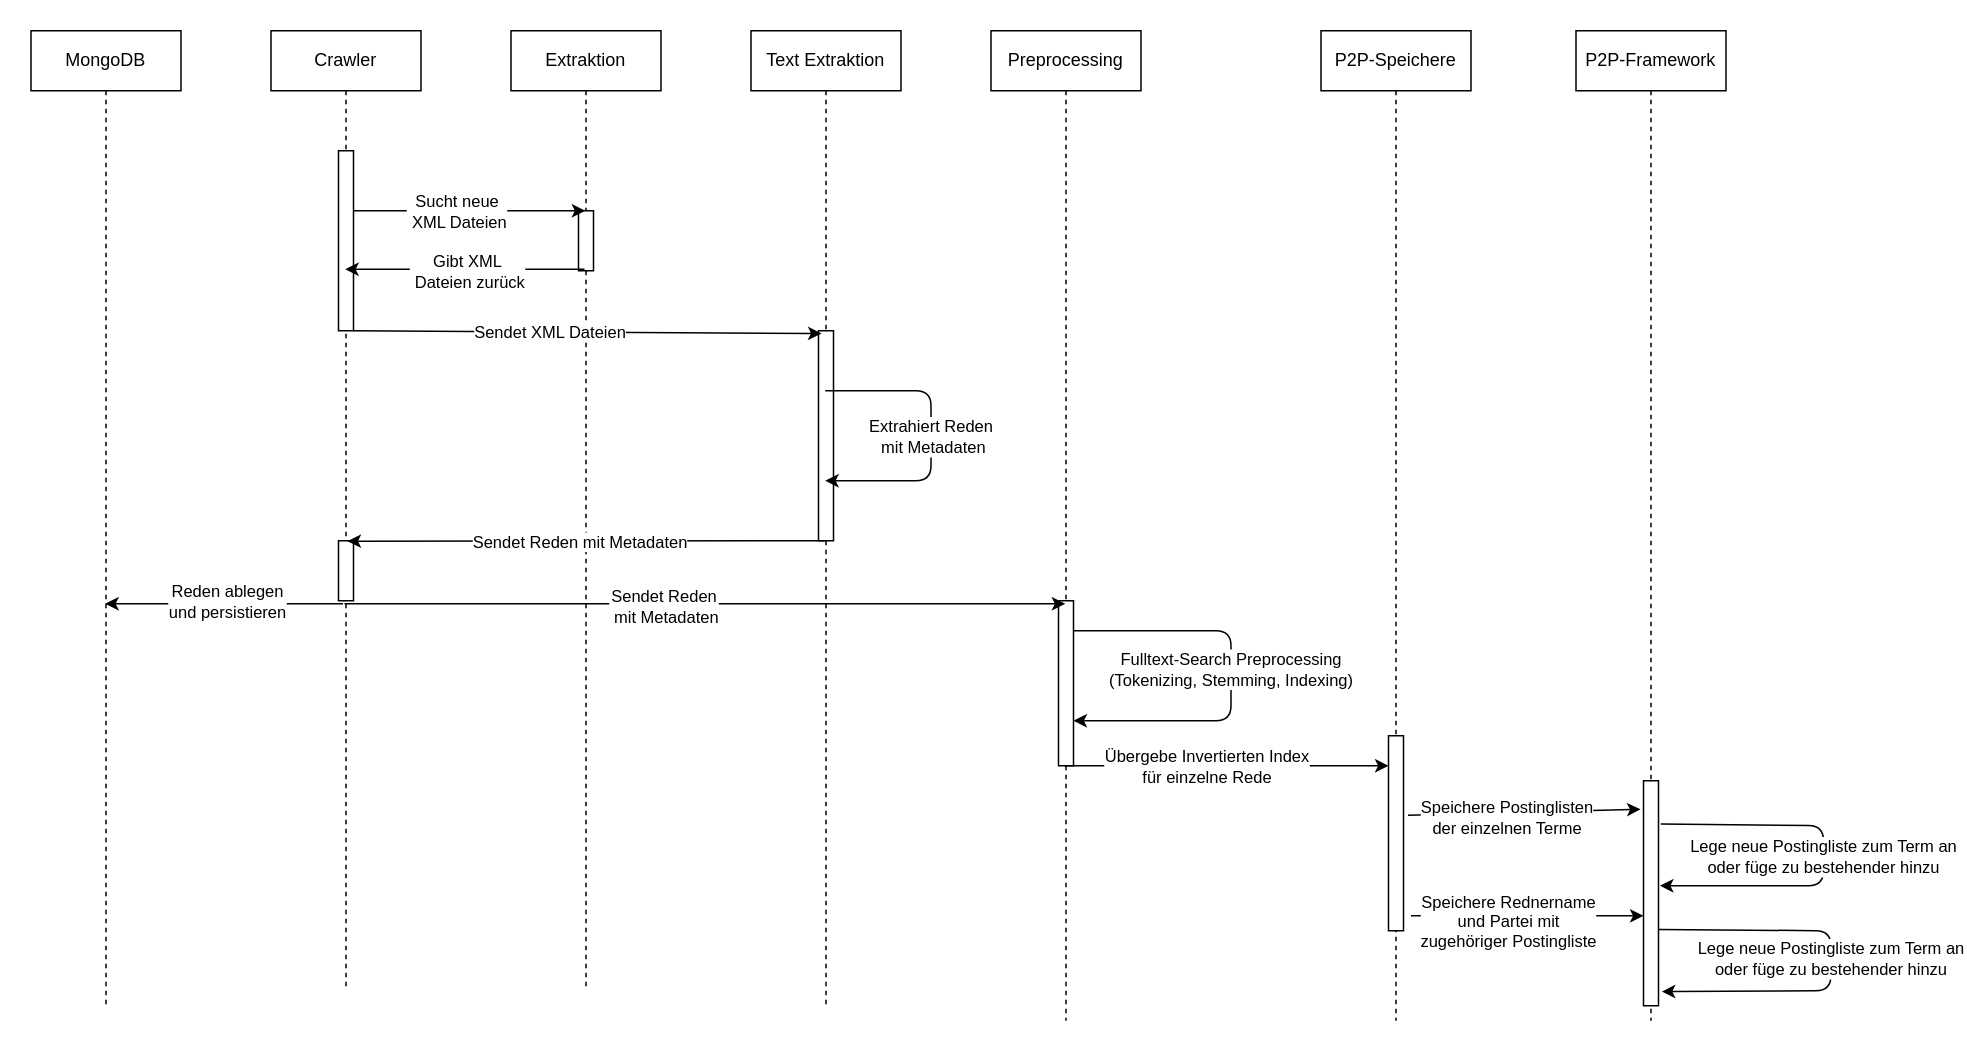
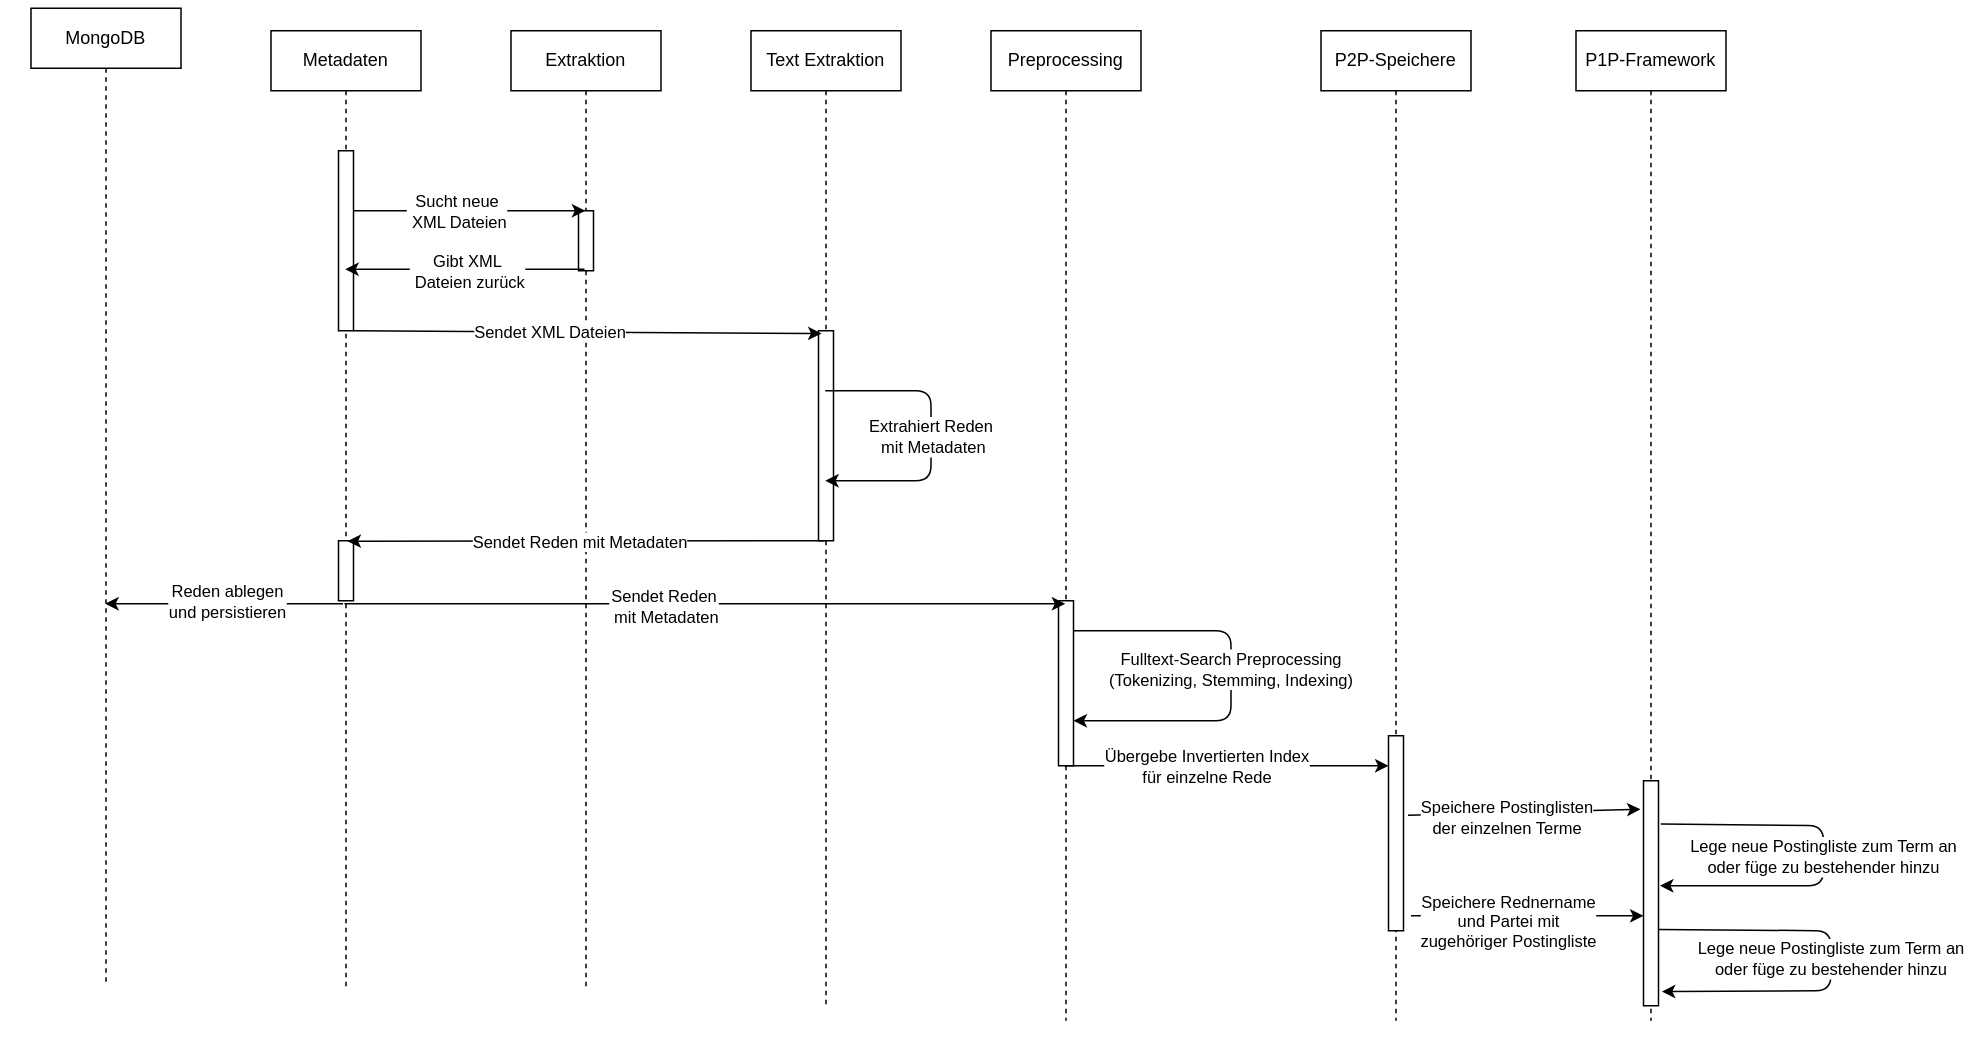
  <mxCell id="0" />
  <mxCell id="1" parent="0" />
- <mxCell id="2" value="Crawler" style="shape=umlLifeline;perimeter=lifelinePerimeter;whiteSpace=wrap;html=1;container=1;collapsible=0;recursiveResize=0;outlineConnect=0;" parent="1" vertex="1"><mxGeometry x="180" y="20" width="100" height="640" as="geometry" /></mxCell>
+ <mxCell id="2" value="Metadaten" style="shape=umlLifeline;perimeter=lifelinePerimeter;whiteSpace=wrap;html=1;container=1;collapsible=0;recursiveResize=0;outlineConnect=0;" parent="1" vertex="1"><mxGeometry x="180" y="20" width="100" height="640" as="geometry" /></mxCell>
  <mxCell id="3" value="" style="html=1;points=[];perimeter=orthogonalPerimeter;" parent="2" vertex="1"><mxGeometry x="45" y="80" width="10" height="120" as="geometry" /></mxCell>
  <mxCell id="4" value="" style="html=1;points=[];perimeter=orthogonalPerimeter;" parent="2" vertex="1"><mxGeometry x="45" y="340" width="10" height="40" as="geometry" /></mxCell>
  <mxCell id="5" value="Extraktion" style="shape=umlLifeline;perimeter=lifelinePerimeter;whiteSpace=wrap;html=1;container=1;collapsible=0;recursiveResize=0;outlineConnect=0;" parent="1" vertex="1"><mxGeometry x="340" y="20" width="100" height="640" as="geometry" /></mxCell>
  <mxCell id="6" value="" style="html=1;points=[];perimeter=orthogonalPerimeter;" parent="5" vertex="1"><mxGeometry x="45" y="120" width="10" height="40" as="geometry" /></mxCell>
  <mxCell id="7" value="Text Extraktion" style="shape=umlLifeline;perimeter=lifelinePerimeter;whiteSpace=wrap;html=1;container=1;collapsible=0;recursiveResize=0;outlineConnect=0;" parent="1" vertex="1"><mxGeometry x="500" y="20" width="100" height="650" as="geometry" /></mxCell>
  <mxCell id="8" value="" style="html=1;points=[];perimeter=orthogonalPerimeter;" parent="7" vertex="1"><mxGeometry x="45" y="200" width="10" height="140" as="geometry" /></mxCell>
- <mxCell id="9" value="MongoDB" style="shape=umlLifeline;perimeter=lifelinePerimeter;whiteSpace=wrap;html=1;container=1;collapsible=0;recursiveResize=0;outlineConnect=0;" parent="1" vertex="1"><mxGeometry y="20" width="100" height="650" as="geometry" x="20" /></mxCell>
+ <mxCell id="9" value="MongoDB" style="shape=umlLifeline;perimeter=lifelinePerimeter;whiteSpace=wrap;html=1;container=1;collapsible=0;recursiveResize=0;outlineConnect=0;" parent="1" vertex="1"><mxGeometry x="20" y="5" width="100" height="650" as="geometry" /></mxCell>
  <mxCell id="10" value="" style="endArrow=classic;html=1;" parent="1" source="3" target="5" edge="1"><mxGeometry width="50" height="50" relative="1" as="geometry"><mxPoint x="250" y="140" as="sourcePoint" /><mxPoint x="340" y="190" as="targetPoint" /><Array as="points"><mxPoint x="310" y="140" /></Array></mxGeometry></mxCell>
  <mxCell id="11" value="Sucht neue&lt;br&gt;&amp;nbsp;XML Dateien" style="edgeLabel;html=1;align=center;verticalAlign=middle;resizable=0;points=[];" parent="10" vertex="1" connectable="0"><mxGeometry x="-0.26" relative="1" as="geometry"><mxPoint x="11" as="offset" /></mxGeometry></mxCell>
  <mxCell id="12" value="" style="endArrow=classic;html=1;exitX=0.4;exitY=0.975;exitDx=0;exitDy=0;exitPerimeter=0;" parent="1" source="6" target="2" edge="1"><mxGeometry width="50" height="50" relative="1" as="geometry"><mxPoint x="310" y="360" as="sourcePoint" /><mxPoint x="360" y="310" as="targetPoint" /></mxGeometry></mxCell>
  <mxCell id="13" value="Gibt XML&lt;br&gt;&amp;nbsp;Dateien zurück" style="edgeLabel;html=1;align=center;verticalAlign=middle;resizable=0;points=[];" parent="12" vertex="1" connectable="0"><mxGeometry x="0.304" y="2" relative="1" as="geometry"><mxPoint x="25" y="-1" as="offset" /></mxGeometry></mxCell>
  <mxCell id="14" value="" style="endArrow=classic;html=1;entryX=0.2;entryY=0.013;entryDx=0;entryDy=0;entryPerimeter=0;" parent="1" source="3" target="8" edge="1"><mxGeometry width="50" height="50" relative="1" as="geometry"><mxPoint x="360" y="310" as="sourcePoint" /><mxPoint x="540" y="230" as="targetPoint" /></mxGeometry></mxCell>
  <mxCell id="15" value="Sendet XML Dateien" style="edgeLabel;html=1;align=center;verticalAlign=middle;resizable=0;points=[];" parent="14" vertex="1" connectable="0"><mxGeometry x="-0.162" relative="1" as="geometry"><mxPoint as="offset" /></mxGeometry></mxCell>
  <mxCell id="16" value="" style="endArrow=classic;html=1;" parent="1" source="7" target="7" edge="1"><mxGeometry width="50" height="50" relative="1" as="geometry"><mxPoint x="580" y="270" as="sourcePoint" /><mxPoint x="620" y="320" as="targetPoint" /><Array as="points"><mxPoint x="620" y="260" /><mxPoint x="620" y="320" /></Array></mxGeometry></mxCell>
  <mxCell id="17" value="Extrahiert Reden&lt;br&gt;&amp;nbsp;mit Metadaten" style="edgeLabel;html=1;align=center;verticalAlign=middle;resizable=0;points=[];" parent="16" vertex="1" connectable="0"><mxGeometry x="-0.231" y="-1" relative="1" as="geometry"><mxPoint y="24" as="offset" /></mxGeometry></mxCell>
  <mxCell id="18" value="" style="endArrow=classic;html=1;exitX=0.4;exitY=1;exitDx=0;exitDy=0;exitPerimeter=0;entryX=0.6;entryY=0.007;entryDx=0;entryDy=0;entryPerimeter=0;" parent="1" source="8" target="4" edge="1"><mxGeometry width="50" height="50" relative="1" as="geometry"><mxPoint x="400" y="420" as="sourcePoint" /><mxPoint x="450" y="370" as="targetPoint" /></mxGeometry></mxCell>
  <mxCell id="19" value="Sendet Reden mit Metadaten" style="edgeLabel;html=1;align=center;verticalAlign=middle;resizable=0;points=[];" parent="18" vertex="1" connectable="0"><mxGeometry x="0.151" y="2" relative="1" as="geometry"><mxPoint x="19" y="-2" as="offset" /></mxGeometry></mxCell>
  <mxCell id="20" value="Preprocessing" style="shape=umlLifeline;perimeter=lifelinePerimeter;whiteSpace=wrap;html=1;container=1;collapsible=0;recursiveResize=0;outlineConnect=0;" parent="1" vertex="1"><mxGeometry x="660" y="20" width="100" height="660" as="geometry" /></mxCell>
  <mxCell id="21" value="" style="html=1;points=[];perimeter=orthogonalPerimeter;" parent="20" vertex="1"><mxGeometry x="45" y="380" width="10" height="110" as="geometry" /></mxCell>
  <mxCell id="22" value="" style="endArrow=classic;html=1;exitX=0.4;exitY=1.05;exitDx=0;exitDy=0;exitPerimeter=0;" parent="1" source="4" target="20" edge="1"><mxGeometry width="50" height="50" relative="1" as="geometry"><mxPoint x="420" y="470" as="sourcePoint" /><mxPoint x="570" y="410" as="targetPoint" /></mxGeometry></mxCell>
  <mxCell id="23" value="Sendet Reden&lt;br&gt;&amp;nbsp;mit Metadaten" style="edgeLabel;html=1;align=center;verticalAlign=middle;resizable=0;points=[];" parent="22" vertex="1" connectable="0"><mxGeometry x="-0.118" y="-1" relative="1" as="geometry"><mxPoint as="offset" /></mxGeometry></mxCell>
  <mxCell id="24" value="P2P-Speichere" style="shape=umlLifeline;perimeter=lifelinePerimeter;whiteSpace=wrap;html=1;container=1;collapsible=0;recursiveResize=0;outlineConnect=0;" parent="1" vertex="1"><mxGeometry x="880" y="20" width="100" height="660" as="geometry" /></mxCell>
  <mxCell id="25" value="" style="html=1;points=[];perimeter=orthogonalPerimeter;" parent="24" vertex="1"><mxGeometry x="45" y="470" width="10" height="130" as="geometry" /></mxCell>
  <mxCell id="26" value="" style="endArrow=classic;html=1;exitX=0.4;exitY=1;exitDx=0;exitDy=0;exitPerimeter=0;" parent="1" source="21" target="25" edge="1"><mxGeometry width="50" height="50" relative="1" as="geometry"><mxPoint x="800" y="420" as="sourcePoint" /><mxPoint x="810" y="480" as="targetPoint" /></mxGeometry></mxCell>
  <mxCell id="27" value="&lt;div&gt;Übergebe Invertierten Index&lt;/div&gt;&lt;div&gt;für einzelne Rede&lt;/div&gt;" style="edgeLabel;html=1;align=center;verticalAlign=middle;resizable=0;points=[];" parent="26" vertex="1" connectable="0"><mxGeometry x="-0.218" y="-1" relative="1" as="geometry"><mxPoint x="10" y="-1" as="offset" /></mxGeometry></mxCell>
  <mxCell id="28" value="" style="endArrow=classic;html=1;" parent="1" edge="1"><mxGeometry width="50" height="50" relative="1" as="geometry"><mxPoint x="715" y="420" as="sourcePoint" /><mxPoint x="715" y="480" as="targetPoint" /><Array as="points"><mxPoint x="820" y="420" /><mxPoint x="820" y="480" /></Array></mxGeometry></mxCell>
  <mxCell id="29" value="&lt;div&gt;Fulltext-Search Preprocessing&lt;/div&gt;&lt;div&gt;(Tokenizing, Stemming, Indexing)&lt;/div&gt;" style="edgeLabel;html=1;align=center;verticalAlign=middle;resizable=0;points=[];" parent="28" vertex="1" connectable="0"><mxGeometry x="-0.111" y="-1" relative="1" as="geometry"><mxPoint y="10" as="offset" /></mxGeometry></mxCell>
  <mxCell id="30" value="" style="endArrow=classic;html=1;exitX=0.3;exitY=1.05;exitDx=0;exitDy=0;exitPerimeter=0;" parent="1" source="4" target="9" edge="1"><mxGeometry width="50" height="50" relative="1" as="geometry"><mxPoint x="140" y="480" as="sourcePoint" /><mxPoint x="190" y="430" as="targetPoint" /></mxGeometry></mxCell>
  <mxCell id="31" value="Reden ablegen &lt;br&gt;und persistieren" style="edgeLabel;html=1;align=center;verticalAlign=middle;resizable=0;points=[];" parent="30" vertex="1" connectable="0"><mxGeometry x="0.161" y="-1" relative="1" as="geometry"><mxPoint x="14" y="-1" as="offset" /></mxGeometry></mxCell>
- <mxCell id="32" value="P2P-Framework" style="shape=umlLifeline;perimeter=lifelinePerimeter;whiteSpace=wrap;html=1;container=1;collapsible=0;recursiveResize=0;outlineConnect=0;" parent="1" vertex="1"><mxGeometry x="1050" y="20" width="100" height="660" as="geometry" /></mxCell>
+ <mxCell id="32" value="P1P-Framework" style="shape=umlLifeline;perimeter=lifelinePerimeter;whiteSpace=wrap;html=1;container=1;collapsible=0;recursiveResize=0;outlineConnect=0;" parent="1" vertex="1"><mxGeometry x="1050" y="20" width="100" height="660" as="geometry" /></mxCell>
  <mxCell id="33" value="" style="html=1;points=[];perimeter=orthogonalPerimeter;" parent="32" vertex="1"><mxGeometry x="45" y="500" width="10" height="150" as="geometry" /></mxCell>
  <mxCell id="34" value="&lt;div&gt;Lege neue Postingliste zum Term an &lt;br&gt;&lt;/div&gt;&lt;div&gt;oder füge zu bestehender hinzu&lt;/div&gt;" style="endArrow=classic;html=1;exitX=1.155;exitY=0.192;exitDx=0;exitDy=0;exitPerimeter=0;" parent="32" source="33" edge="1"><mxGeometry width="50" height="50" relative="1" as="geometry"><mxPoint x="80" y="530" as="sourcePoint" /><mxPoint x="56" y="570" as="targetPoint" /><Array as="points"><mxPoint x="165" y="530" /><mxPoint x="165" y="570" /></Array></mxGeometry></mxCell>
  <mxCell id="35" value="&lt;div&gt;Lege neue Postingliste zum Term an &lt;br&gt;&lt;/div&gt;&lt;div&gt;oder füge zu bestehender hinzu&lt;/div&gt;" style="endArrow=classic;html=1;exitX=1.017;exitY=0.661;exitDx=0;exitDy=0;exitPerimeter=0;entryX=1.224;entryY=0.937;entryDx=0;entryDy=0;entryPerimeter=0;" parent="32" source="33" target="33" edge="1"><mxGeometry width="50" height="50" relative="1" as="geometry"><mxPoint x="60" y="600" as="sourcePoint" /><mxPoint x="80" y="640" as="targetPoint" /><Array as="points"><mxPoint x="169.94" y="600" /><mxPoint x="169.94" y="640" /></Array></mxGeometry></mxCell>
  <mxCell id="36" value="" style="endArrow=classic;html=1;exitX=1.3;exitY=0.408;exitDx=0;exitDy=0;exitPerimeter=0;" parent="1" source="25" edge="1"><mxGeometry width="50" height="50" relative="1" as="geometry"><mxPoint x="940" y="524" as="sourcePoint" /><mxPoint x="1093" y="539" as="targetPoint" /></mxGeometry></mxCell>
  <mxCell id="37" value="&lt;div&gt;Speichere Postinglisten &lt;br&gt;&lt;/div&gt;&lt;div&gt;der einzelnen Terme&lt;/div&gt;" style="edgeLabel;html=1;align=center;verticalAlign=middle;resizable=0;points=[];" parent="36" vertex="1" connectable="0"><mxGeometry x="-0.156" y="-3" relative="1" as="geometry"><mxPoint as="offset" /></mxGeometry></mxCell>
  <mxCell id="38" value="" style="endArrow=classic;html=1;exitX=1.3;exitY=0.408;exitDx=0;exitDy=0;exitPerimeter=0;" parent="1" edge="1"><mxGeometry width="50" height="50" relative="1" as="geometry"><mxPoint x="940" y="610" as="sourcePoint" /><mxPoint x="1095" y="610.04" as="targetPoint" /></mxGeometry></mxCell>
  <mxCell id="39" value="&lt;div&gt;Speichere Rednername &lt;br&gt;&lt;/div&gt;&lt;div&gt;und Partei mit&lt;/div&gt;&lt;div&gt;zugehöriger Postingliste&lt;br&gt;&lt;/div&gt;" style="edgeLabel;html=1;align=center;verticalAlign=middle;resizable=0;points=[];" parent="38" vertex="1" connectable="0"><mxGeometry x="-0.156" y="-3" relative="1" as="geometry"><mxPoint as="offset" /></mxGeometry></mxCell>
